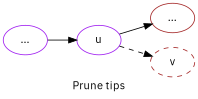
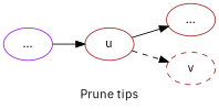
  digraph {
    label="Prune tips"
    rankdir=LR
    fontname="IBM Plex Sans"
    node [color=purple fontname="IBM Plex Sans"]
    edge [fontname="IBM Plex Sans"]
    n1 [label="..."]
-   u
+   u [color=brown]
    n3 [label="..." color=brown]
    v [style=dashed color=brown]
    n1 -> u
    u -> n3
    u -> v [style=dashed]
  }
